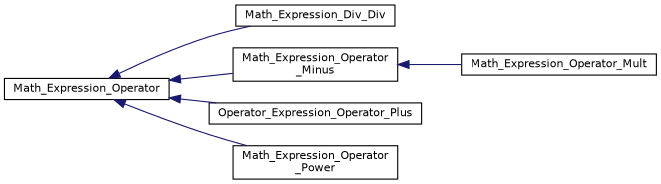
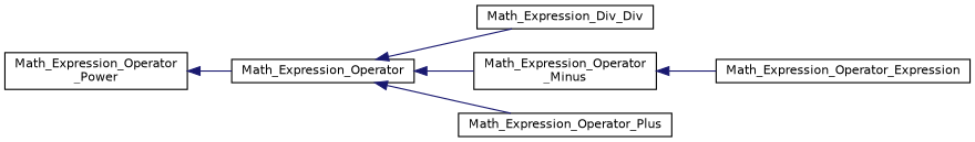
  digraph {
    rankdir=LR
    node [color=black fillcolor=white fontname=Helvetica fontsize=10 shape=record style=filled]
    edge [color=midnightblue dir=back fontname=Helvetica fontsize=10 labelfontname=Helvetica labelfontsize=10 style=solid]
    n1 [height=0.2 label=Math_Expression_Operator width=0.4]
    n2 [height=0.2 label=Math_Expression_Div_Div width=0.4]
    n3 [height=0.2 label="Math_Expression_Operator\l_Minus" width=0.4]
-   n4 [height=0.2 label=Operator_Expression_Operator_Plus width=0.4]
+   n4 [height=0.2 label=Math_Expression_Operator_Plus width=0.4]
    n5 [height=0.2 label="Math_Expression_Operator\l_Power" width=0.4]
-   n6 [height=0.2 label=Math_Expression_Operator_Mult width=0.4]
+   n6 [height=0.2 label=Math_Expression_Operator_Expression width=0.4]
    n1 -> n2
    n1 -> n3
    n1 -> n4
-   n1 -> n5
+   n5 -> n1
    n3 -> n6
  }
